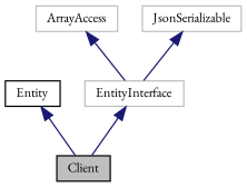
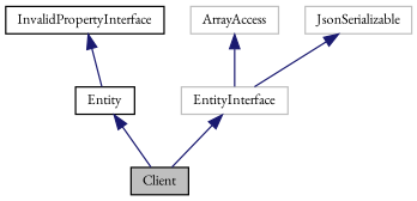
  digraph {
    fontname="EB Garamond"
    node [color=black fillcolor=white fontname="EB Garamond" fontsize=10 shape=record style=filled]
    edge [color=midnightblue dir=back fontname="EB Garamond" fontsize=10 labelfontname=Helvetica labelfontsize=10 style=solid]
    n1 [fillcolor=grey75 fontcolor=black height=0.2 label=Client width=0.4]
    n2 [height=0.2 label=Entity width=0.4]
    n3 [color=grey75 height=0.2 label=EntityInterface width=0.4]
    n4 [color=grey75 height=0.2 label=ArrayAccess width=0.4]
    n5 [color=grey75 height=0.2 label=JsonSerializable width=0.4]
+   n6 [height=0.2 label=InvalidPropertyInterface width=0.4]
    n2 -> n1
    n3 -> n1
    n4 -> n3
    n5 -> n3
+   n6 -> n2
  }
